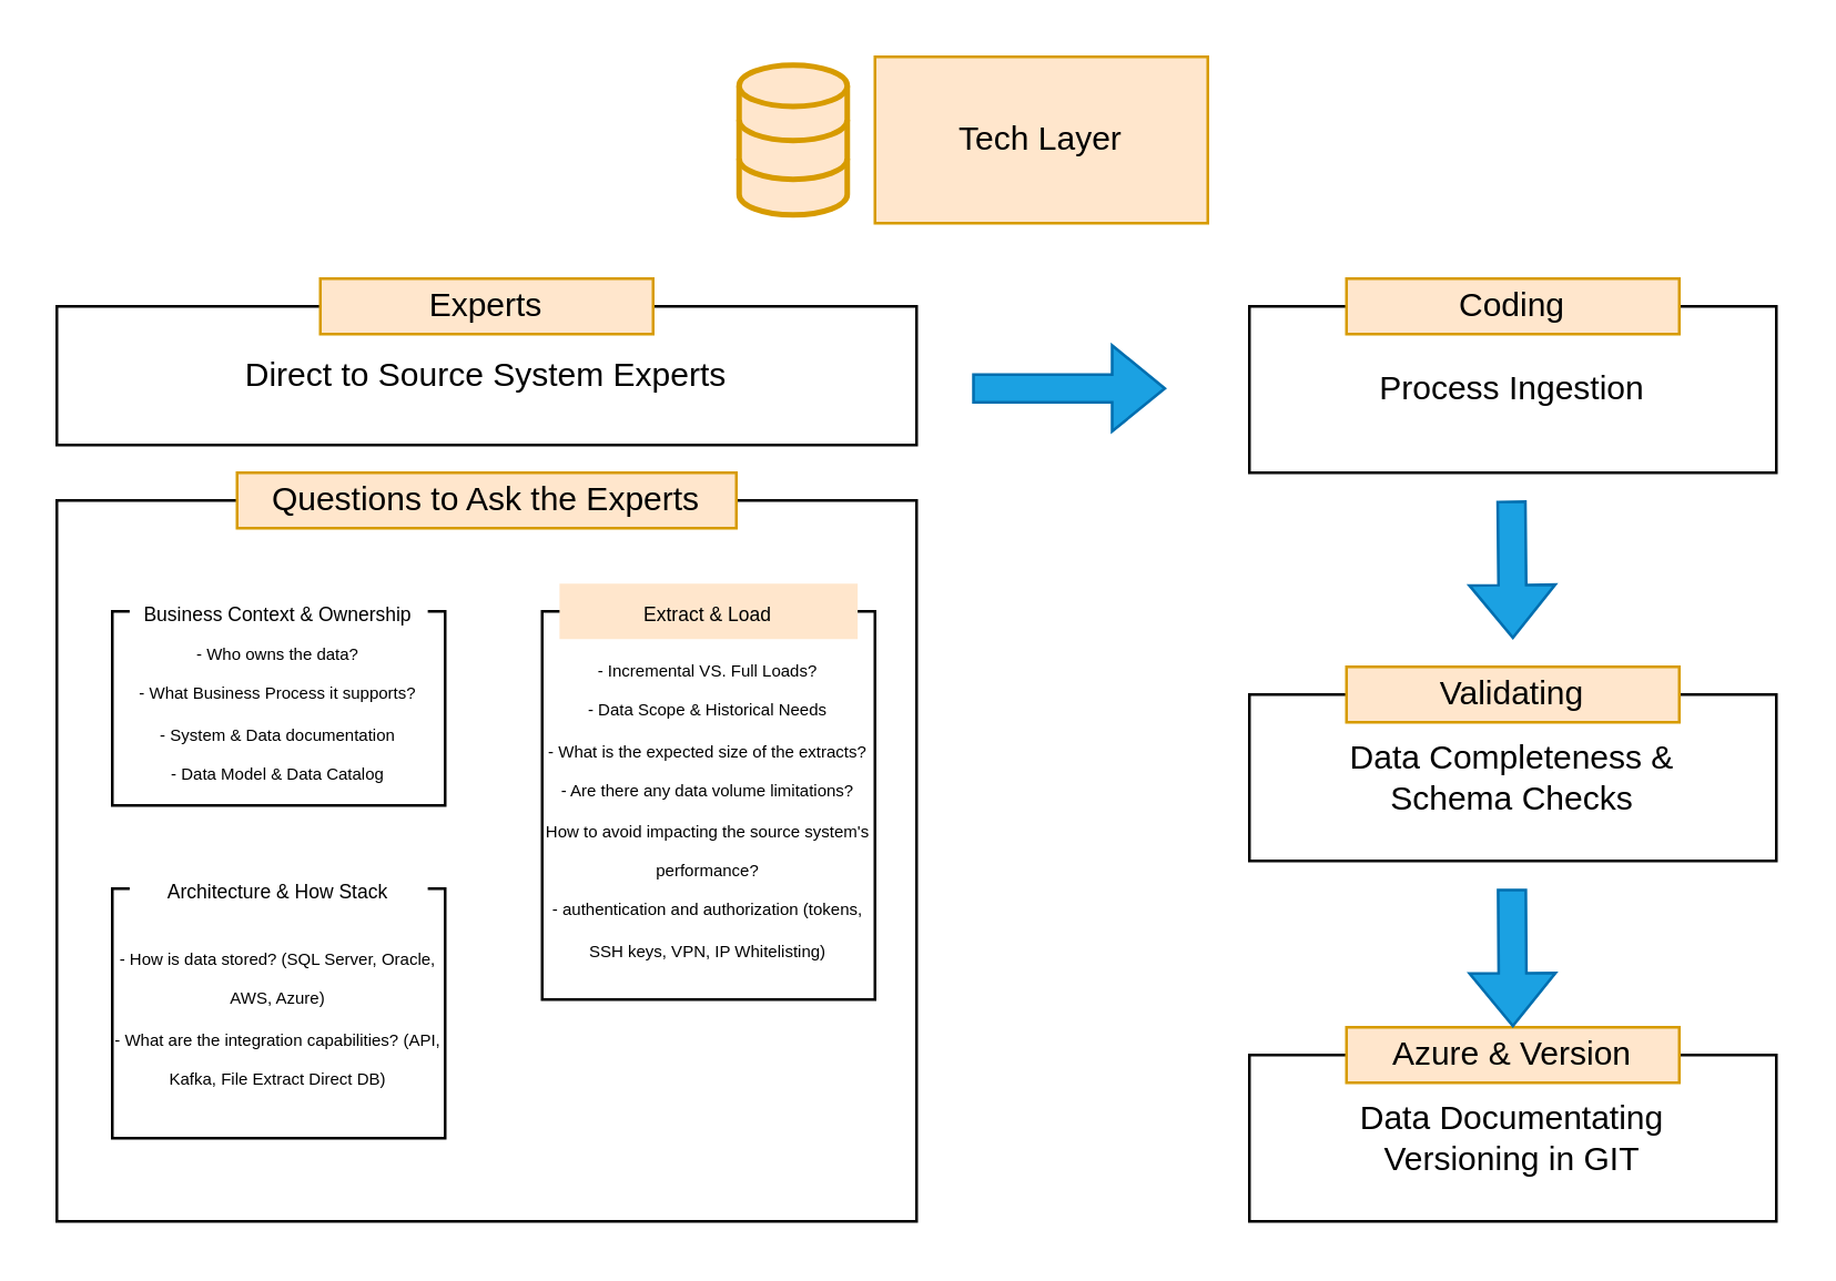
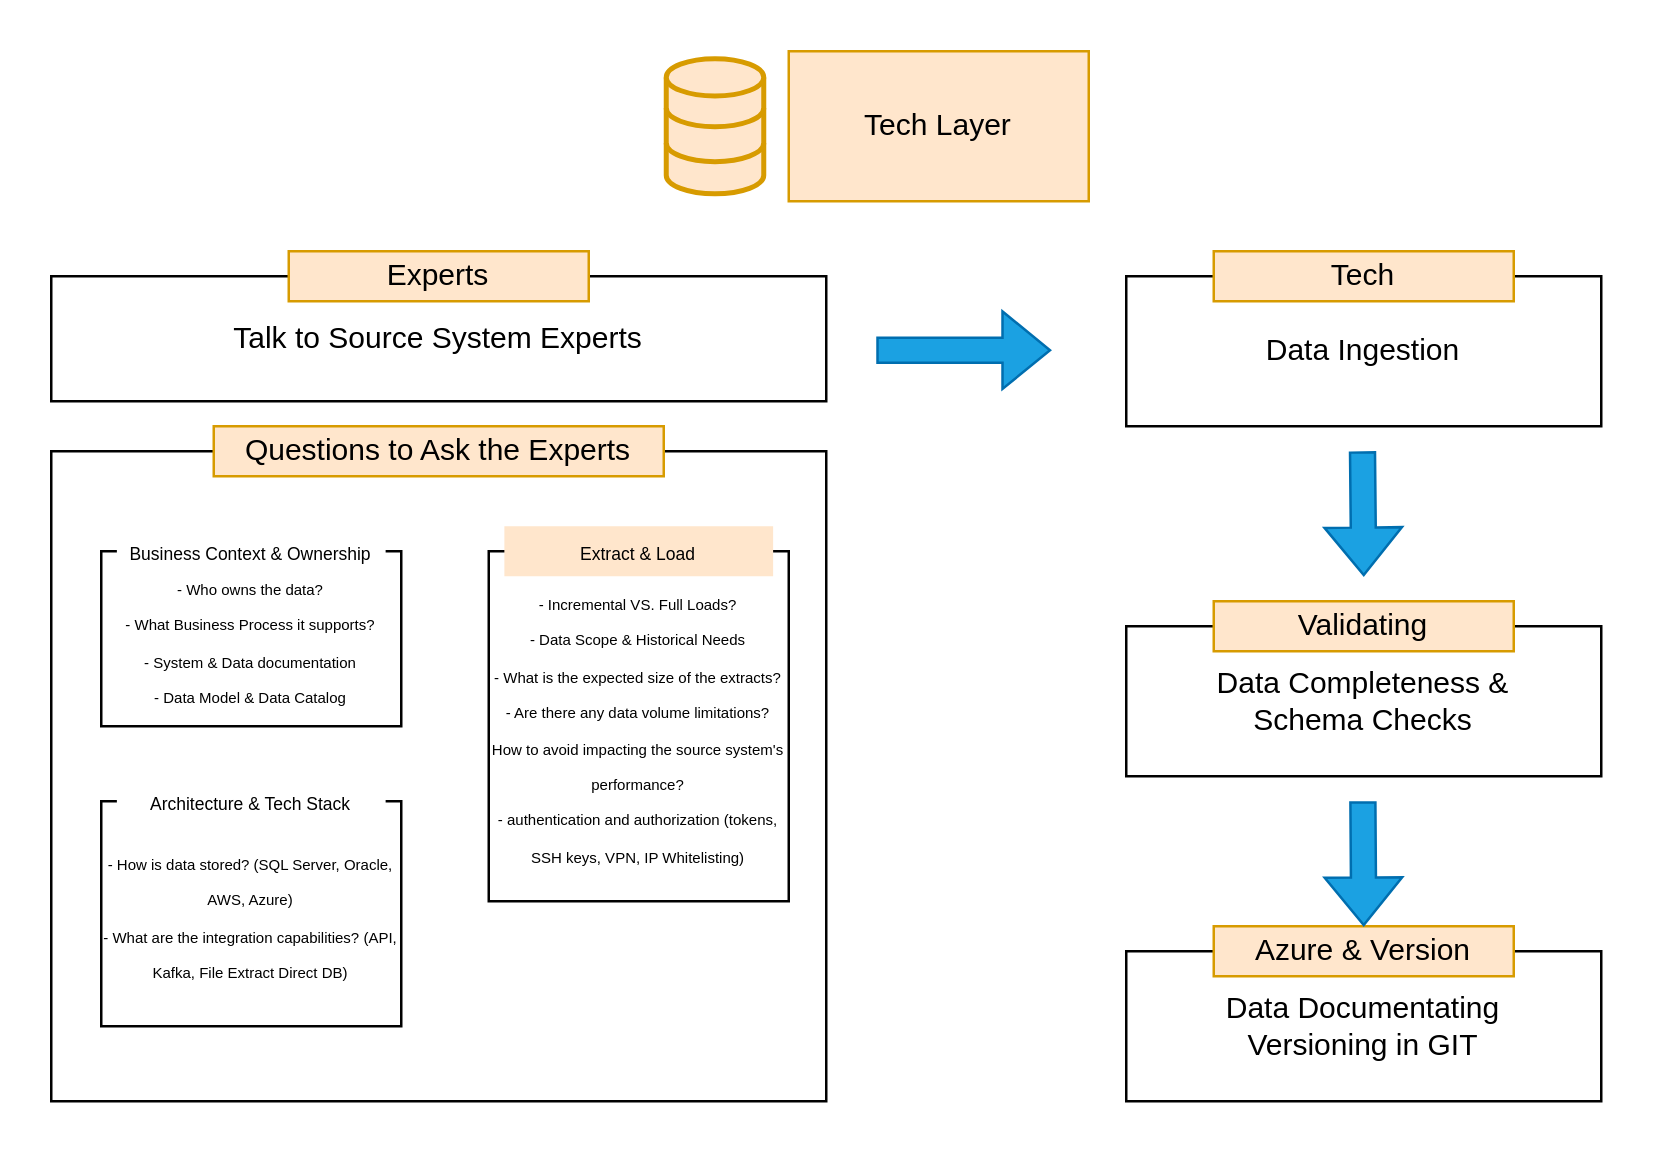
  <mxCell id="0" />
  <mxCell id="1" parent="0" />
  <mxCell id="2" value="Tech Layer" style="rounded=0;whiteSpace=wrap;html=1;fillColor=#ffe6cc;strokeColor=#d79b00;" vertex="1" parent="1"><mxGeometry x="315" y="20" width="120" height="60" as="geometry" /></mxCell>
- <mxCell id="3" value="Direct to Source System Experts" style="rounded=0;whiteSpace=wrap;html=1;" vertex="1" parent="1"><mxGeometry x="20" y="110" width="310" height="50" as="geometry" /></mxCell>
+ <mxCell id="3" value="Talk to Source System Experts" style="rounded=0;whiteSpace=wrap;html=1;" vertex="1" parent="1"><mxGeometry x="20" y="110" width="310" height="50" as="geometry" /></mxCell>
  <mxCell id="4" value="Experts" style="rounded=0;whiteSpace=wrap;html=1;strokeColor=#d79b00;fillColor=#ffe6cc;" vertex="1" parent="1"><mxGeometry x="115" y="100" width="120" height="20" as="geometry" /></mxCell>
- <mxCell id="5" value="Process Ingestion" style="rounded=0;whiteSpace=wrap;html=1;" vertex="1" parent="1"><mxGeometry x="450" y="110" width="190" height="60" as="geometry" /></mxCell>
- <mxCell id="6" value="Coding" style="rounded=0;whiteSpace=wrap;html=1;strokeColor=#d79b00;fillColor=#ffe6cc;" vertex="1" parent="1"><mxGeometry x="485" y="100" width="120" height="20" as="geometry" /></mxCell>
+ <mxCell id="5" value="Data Ingestion" style="rounded=0;whiteSpace=wrap;html=1;" vertex="1" parent="1"><mxGeometry x="450" y="110" width="190" height="60" as="geometry" /></mxCell>
+ <mxCell id="6" value="Tech" style="rounded=0;whiteSpace=wrap;html=1;strokeColor=#d79b00;fillColor=#ffe6cc;" vertex="1" parent="1"><mxGeometry x="485" y="100" width="120" height="20" as="geometry" /></mxCell>
  <mxCell id="7" value="Data Completeness &amp;amp;&lt;div&gt;Schema Checks&lt;/div&gt;" style="rounded=0;whiteSpace=wrap;html=1;" vertex="1" parent="1"><mxGeometry x="450" y="250" width="190" height="60" as="geometry" /></mxCell>
  <mxCell id="8" value="Validating" style="rounded=0;whiteSpace=wrap;html=1;strokeColor=#d79b00;fillColor=#ffe6cc;" vertex="1" parent="1"><mxGeometry x="485" y="240" width="120" height="20" as="geometry" /></mxCell>
  <mxCell id="9" value="Data Documentating&lt;div&gt;Versioning in GIT&lt;/div&gt;" style="rounded=0;whiteSpace=wrap;html=1;" vertex="1" parent="1"><mxGeometry x="450" y="380" width="190" height="60" as="geometry" /></mxCell>
  <mxCell id="10" value="Azure &amp;amp; Version" style="rounded=0;whiteSpace=wrap;html=1;strokeColor=#d79b00;fillColor=#ffe6cc;" vertex="1" parent="1"><mxGeometry x="485" y="370" width="120" height="20" as="geometry" /></mxCell>
  <mxCell id="11" value="" style="shape=flexArrow;endArrow=classic;html=1;rounded=0;fillColor=#1ba1e2;strokeColor=#006EAF;" edge="1" parent="1"><mxGeometry width="50" height="50" relative="1" as="geometry"><mxPoint x="544.5" y="180" as="sourcePoint" /><mxPoint x="545" y="230" as="targetPoint" /></mxGeometry></mxCell>
  <mxCell id="12" value="" style="shape=flexArrow;endArrow=classic;html=1;rounded=0;fillColor=#1ba1e2;strokeColor=#006EAF;" edge="1" parent="1"><mxGeometry width="50" height="50" relative="1" as="geometry"><mxPoint x="544.66" y="320" as="sourcePoint" /><mxPoint x="545" y="370" as="targetPoint" /></mxGeometry></mxCell>
  <mxCell id="13" value="" style="html=1;verticalLabelPosition=bottom;align=center;labelBackgroundColor=#ffffff;verticalAlign=top;strokeWidth=2;strokeColor=#d79b00;shadow=0;dashed=0;shape=mxgraph.ios7.icons.data;fillColor=#ffe6cc;" vertex="1" parent="1"><mxGeometry x="266" y="23" width="39" height="54" as="geometry" /></mxCell>
  <mxCell id="14" value="" style="rounded=0;whiteSpace=wrap;html=1;" vertex="1" parent="1"><mxGeometry x="20" y="180" width="310" height="260" as="geometry" /></mxCell>
  <mxCell id="15" value="Questions to Ask the Experts" style="rounded=0;whiteSpace=wrap;html=1;fillColor=#ffe6cc;strokeColor=#d79b00;" vertex="1" parent="1"><mxGeometry x="85" y="170" width="180" height="20" as="geometry" /></mxCell>
  <mxCell id="16" value="&lt;font style=&quot;font-size: 6px;&quot;&gt;- Who owns the data?&lt;/font&gt;&lt;div&gt;&lt;font style=&quot;font-size: 6px;&quot;&gt;- What Business Process it supports?&lt;/font&gt;&lt;/div&gt;&lt;div&gt;&lt;font style=&quot;font-size: 6px;&quot;&gt;- System &amp;amp; Data documentation&lt;/font&gt;&lt;/div&gt;&lt;div&gt;&lt;font style=&quot;font-size: 6px;&quot;&gt;- Data Model &amp;amp; Data Catalog&lt;/font&gt;&lt;/div&gt;" style="rounded=0;whiteSpace=wrap;html=1;" vertex="1" parent="1"><mxGeometry x="40" y="220" width="120" height="70" as="geometry" /></mxCell>
  <mxCell id="17" value="&lt;font style=&quot;font-size: 7px;&quot;&gt;Business Context &amp;amp; Ownership&lt;/font&gt;" style="rounded=0;whiteSpace=wrap;html=1;strokeColor=none;" vertex="1" parent="1"><mxGeometry x="46.25" y="210" width="107.5" height="20" as="geometry" /></mxCell>
  <mxCell id="18" value="&lt;span style=&quot;font-size: 6px;&quot;&gt;- Incremental VS. Full Loads?&lt;/span&gt;&lt;div&gt;&lt;span style=&quot;font-size: 6px;&quot;&gt;- Data Scope &amp;amp; Historical Needs&lt;/span&gt;&lt;/div&gt;&lt;div&gt;&lt;span style=&quot;font-size: 6px;&quot;&gt;- What is the expected size of the extracts?&lt;/span&gt;&lt;/div&gt;&lt;div&gt;&lt;span style=&quot;font-size: 6px;&quot;&gt;- Are there any data volume limitations?&lt;/span&gt;&lt;/div&gt;&lt;div&gt;&lt;span style=&quot;font-size: 6px;&quot;&gt;How to avoid impacting the source system's performance?&lt;/span&gt;&lt;/div&gt;&lt;div&gt;&lt;span style=&quot;font-size: 6px;&quot;&gt;- authentication and authorization (tokens, SSH keys, VPN, IP Whitelisting)&lt;/span&gt;&lt;/div&gt;" style="rounded=0;whiteSpace=wrap;html=1;" vertex="1" parent="1"><mxGeometry x="195" y="220" width="120" height="140" as="geometry" /></mxCell>
  <mxCell id="19" value="&lt;font style=&quot;font-size: 7px;&quot;&gt;Extract &amp;amp; Load&lt;/font&gt;" style="rounded=0;whiteSpace=wrap;html=1;strokeColor=none;fillColor=#ffe6cc;" vertex="1" parent="1"><mxGeometry x="201.25" y="210" width="107.5" height="20" as="geometry" /></mxCell>
  <mxCell id="20" value="&lt;span style=&quot;font-size: 6px;&quot;&gt;- How is data stored? (SQL Server, Oracle, AWS, Azure)&lt;/span&gt;&lt;div&gt;&lt;span style=&quot;font-size: 6px;&quot;&gt;- What are the integration capabilities? (API, Kafka, File Extract Direct DB)&lt;/span&gt;&lt;/div&gt;" style="rounded=0;whiteSpace=wrap;html=1;" vertex="1" parent="1"><mxGeometry x="40" y="320" width="120" height="90" as="geometry" /></mxCell>
- <mxCell id="21" value="&lt;font style=&quot;font-size: 7px;&quot;&gt;Architecture &amp;amp; How Stack&lt;/font&gt;" style="rounded=0;whiteSpace=wrap;html=1;strokeColor=none;" vertex="1" parent="1"><mxGeometry x="46.25" y="310" width="107.5" height="20" as="geometry" /></mxCell>
+ <mxCell id="21" value="&lt;font style=&quot;font-size: 7px;&quot;&gt;Architecture &amp;amp; Tech Stack&lt;/font&gt;" style="rounded=0;whiteSpace=wrap;html=1;strokeColor=none;" vertex="1" parent="1"><mxGeometry x="46.25" y="310" width="107.5" height="20" as="geometry" /></mxCell>
  <mxCell id="22" value="" style="shape=flexArrow;endArrow=classic;html=1;rounded=0;fillColor=#1ba1e2;strokeColor=#006EAF;" edge="1" parent="1"><mxGeometry width="50" height="50" relative="1" as="geometry"><mxPoint x="350" y="139.58" as="sourcePoint" /><mxPoint x="420" y="139.58" as="targetPoint" /></mxGeometry></mxCell>
